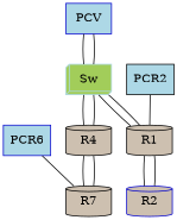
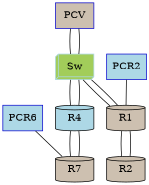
  digraph {
    node [fillcolor=antiquewhite3 shape=cylinder style=filled]
    edge [arrowhead=none]
    R1 [height=0.5 width=0.75]
-   R2 [height=0.5 width=0.75 color=mediumblue]
-   PCV [color=mediumblue fillcolor=lightblue height=0.5 shape=box width=0.75]
+   R2 [height=0.5 width=0.75]
+   PCV [color=mediumblue height=0.5 shape=box width=0.75]
    Sw [color=lightblue fillcolor=darkolivegreen3 height=0.5 orientation=180 shape=box3d width=0.75]
-   R4 [height=0.5 width=0.75]
+   R4 [fillcolor=lightblue height=0.5 width=0.75]
    n6 [height=0.5 label=R7 width=0.75]
-   PCR2 [color=black fillcolor=lightblue height=0.5 shape=box width=0.77778]
+   PCR2 [color=mediumblue fillcolor=lightblue height=0.5 shape=box width=0.77778]
    PCR6 [color=mediumblue fillcolor=lightblue height=0.5 shape=box width=0.77778]
    R1 -> R2
    R1 -> R2
    PCV -> Sw
    PCV -> Sw
    Sw -> R1
    Sw -> R1
    Sw -> R4
    Sw -> R4
    R4 -> n6
    R4 -> n6
    PCR2 -> R1
    PCR6 -> n6
  }
